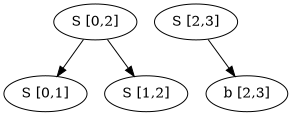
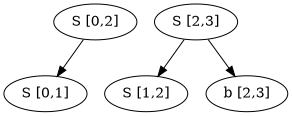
  digraph {
    "S [0,2]"
    "S [0,1]"
    "S [1,2]"
    "S [2,3]"
    "b [2,3]"
    "S [0,2]" -> "S [0,1]"
-   "S [0,2]" -> "S [1,2]"
+   "S [2,3]" -> "S [1,2]"
    "S [2,3]" -> "b [2,3]"
  }
